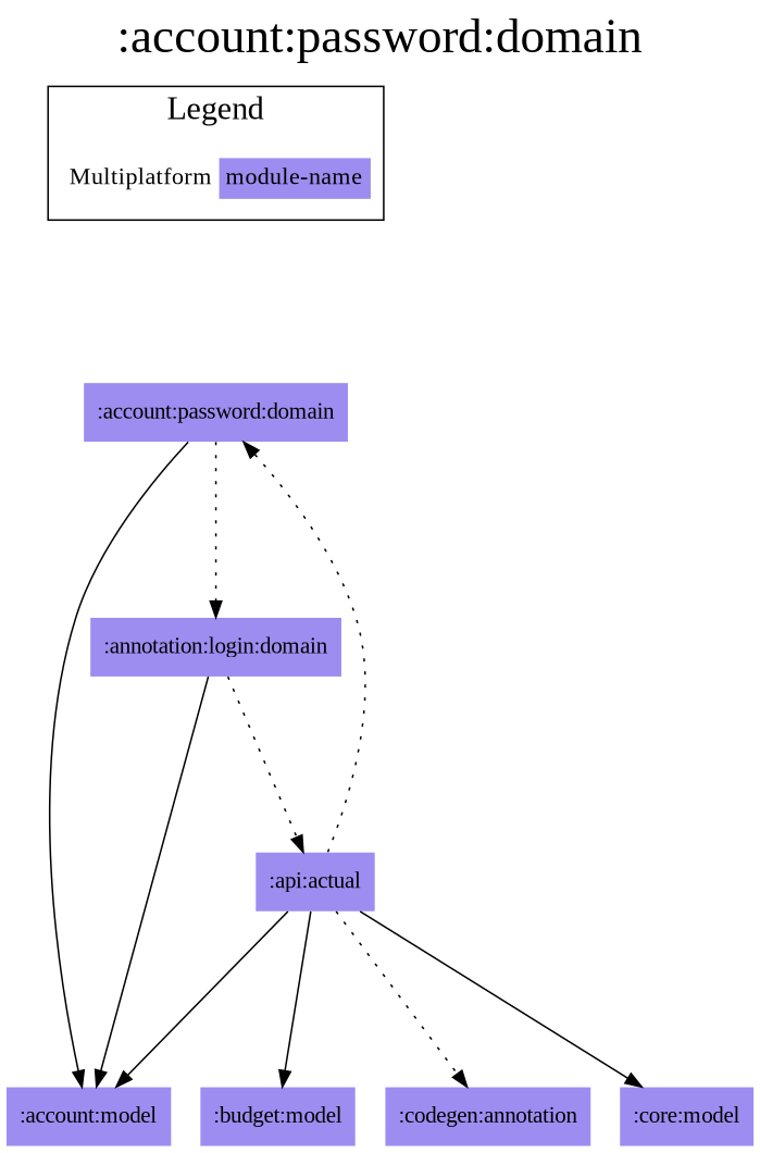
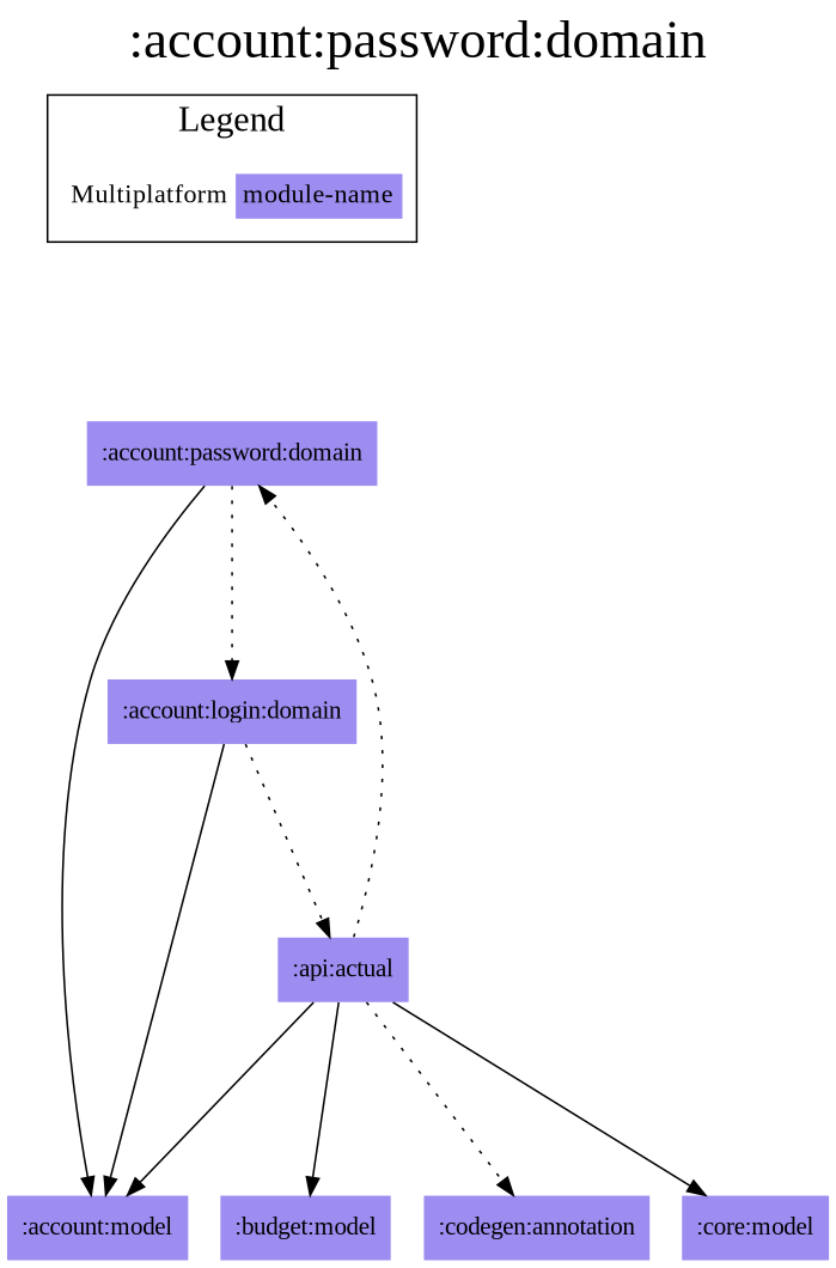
  digraph {
    fontname="Liberation Serif"
    fontsize=30
    label=":account:password:domain"
    labelloc=t
    rankdir=TB
    ranksep=1.5
    node [fillcolor="#9D8DF1" fontname="Liberation Serif" shape=none style=filled]
    edge [dir=forward fontname="Liberation Serif"]
    n1 [fillcolor="#FFFFFF" fontsize=15 label=< <TABLE BORDER="0" CELLBORDER="0" CELLSPACING="0" CELLPADDING="4"> <TR><TD>Multiplatform</TD><TD BGCOLOR="#9D8DF1">module-name</TD></TR> </TABLE> > margin=0]
    ":account:password:domain"
-   ":account:login:domain" [label=":annotation:login:domain"]
+   ":account:login:domain"
    ":account:model"
    ":api:actual"
    ":budget:model"
    ":codegen:annotation"
    ":core:model"
    subgraph sub_1 {
      rank=same
    }
    subgraph cluster_2 {
      fontsize=20
      label=Legend
      n1
    }
    n1 -> ":account:password:domain" [style=invis]
    ":account:password:domain" -> ":account:login:domain" [style=dotted]
    ":account:password:domain" -> ":account:model"
    ":account:login:domain" -> ":account:model"
    ":account:login:domain" -> ":api:actual" [style=dotted]
    ":api:actual" -> ":account:password:domain" [style=dotted]
    ":api:actual" -> ":account:model"
    ":api:actual" -> ":budget:model"
    ":api:actual" -> ":codegen:annotation" [style=dotted]
    ":api:actual" -> ":core:model"
  }
